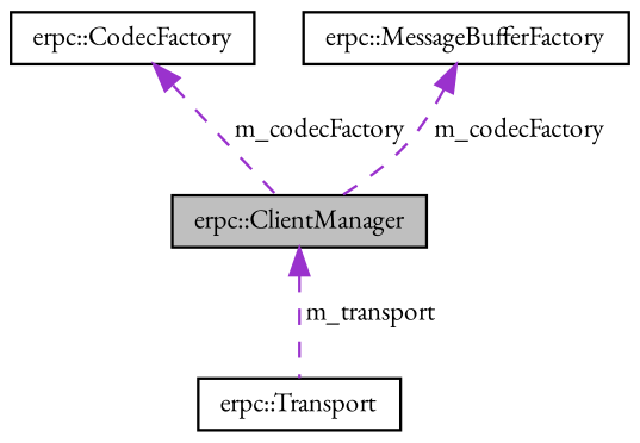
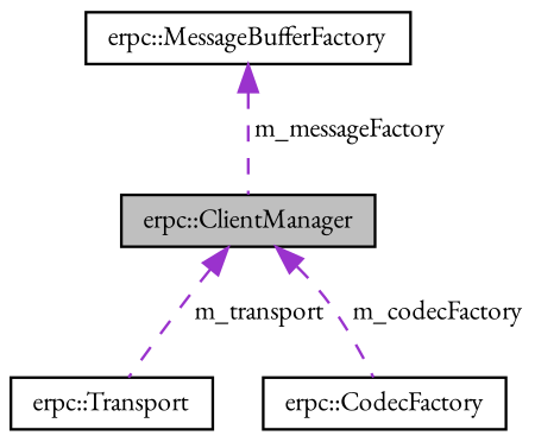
  digraph {
    fontname="EB Garamond"
    node [color=black fillcolor=white fontname="EB Garamond" fontsize=10 shape=record style=filled]
    edge [color=darkorchid3 dir=back fontname="EB Garamond" fontsize=10 labelfontname=Helvetica labelfontsize=10 style=dashed]
    n1 [fillcolor=grey75 fontcolor=black height=0.2 label="erpc::ClientManager" width=0.4]
    n2 [height=0.2 label="erpc::Transport" width=0.4]
    n3 [height=0.2 label="erpc::CodecFactory" width=0.4]
    n4 [height=0.2 label="erpc::MessageBufferFactory" width=0.4]
    n1 -> n2 [label=" m_transport"]
-   n3 -> n1 [label=" m_codecFactory"]
-   n4 -> n1 [label=" m_codecFactory"]
+   n1 -> n3 [label=" m_codecFactory"]
+   n4 -> n1 [label=" m_messageFactory"]
  }
